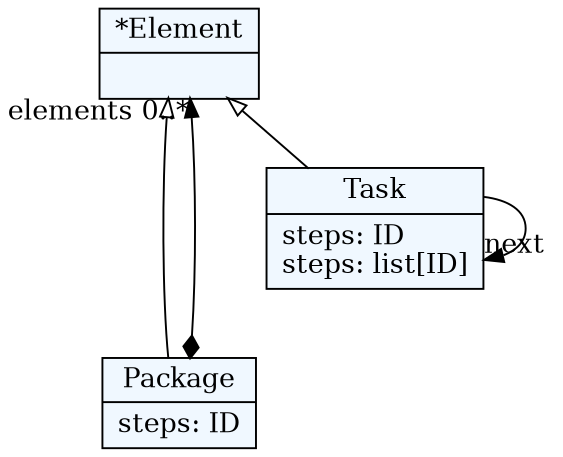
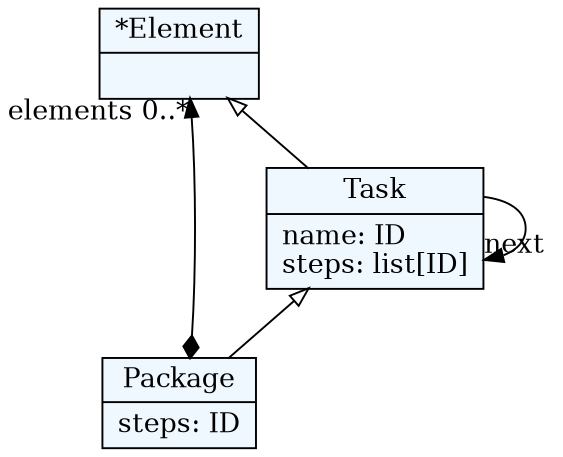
  digraph {
    fontname="Bitstream Vera Sans"
    fontsize=8
    nodesep=0.3
    node [fillcolor=aliceblue shape=record style=filled]
    edge [arrowtail=empty dir=back]
    n1 [label="{*Element|}"]
    n2 [label="{Package|steps: ID\l}"]
-   n3 [label="{Task|steps: ID\lsteps: list[ID]\l}"]
-   n1 -> n2
+   n3 [label="{Task|name: ID\lsteps: list[ID]\l}"]
+   n3 -> n2
    n1 -> n3
    n2 -> n1 [arrowtail=diamond dir=both headlabel="elements 0..*"]
    n3 -> n3 [dir=black headlabel="next "]
  }
